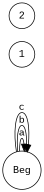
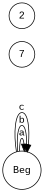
  digraph {
    fontname="Liberation Mono"
    labelloc=t
    rankdir=LR
    node [fontname="Liberation Mono" shape=circle]
    edge [arrowhead=normal arrowtail=dot fontname="Liberation Mono"]
    n1 [label=Beg]
-   1
+   1 [label=7]
    2
    n1 -> n1 [label=a]
    n1 -> n1 [label=b]
    n1 -> n1 [label=c]
  }
